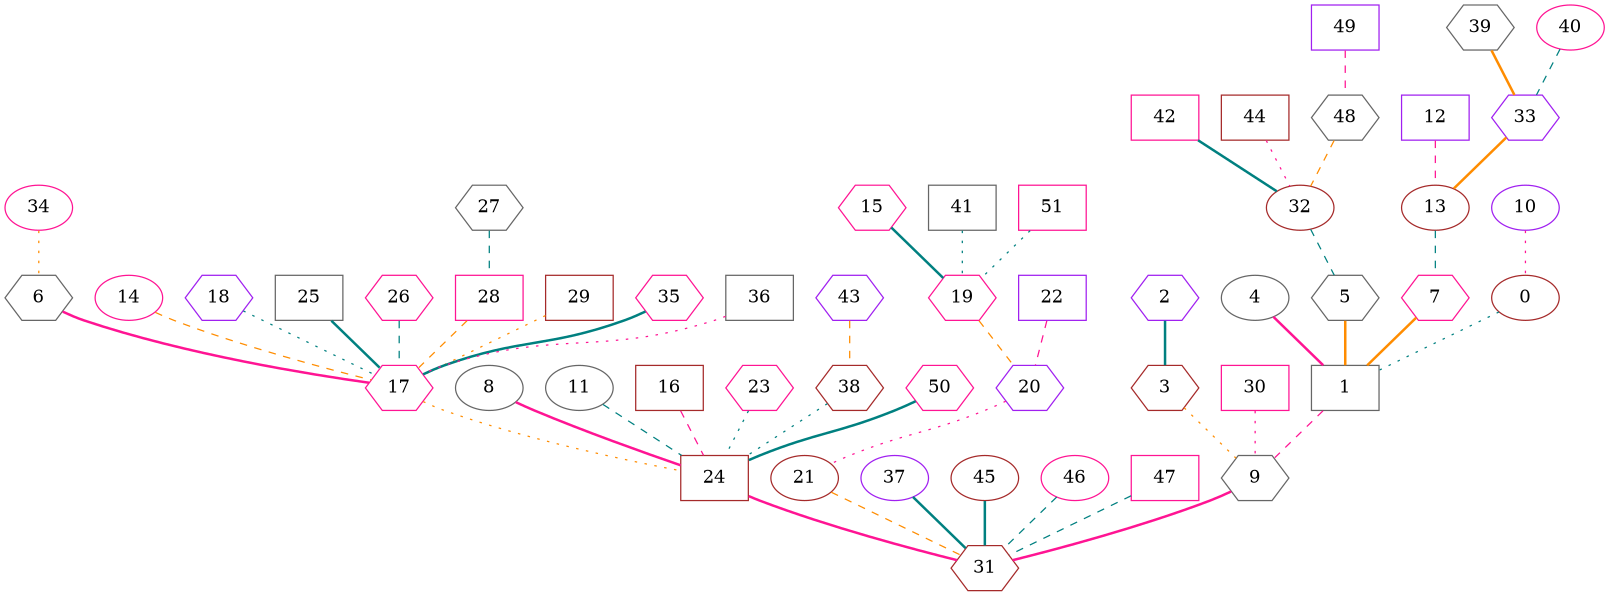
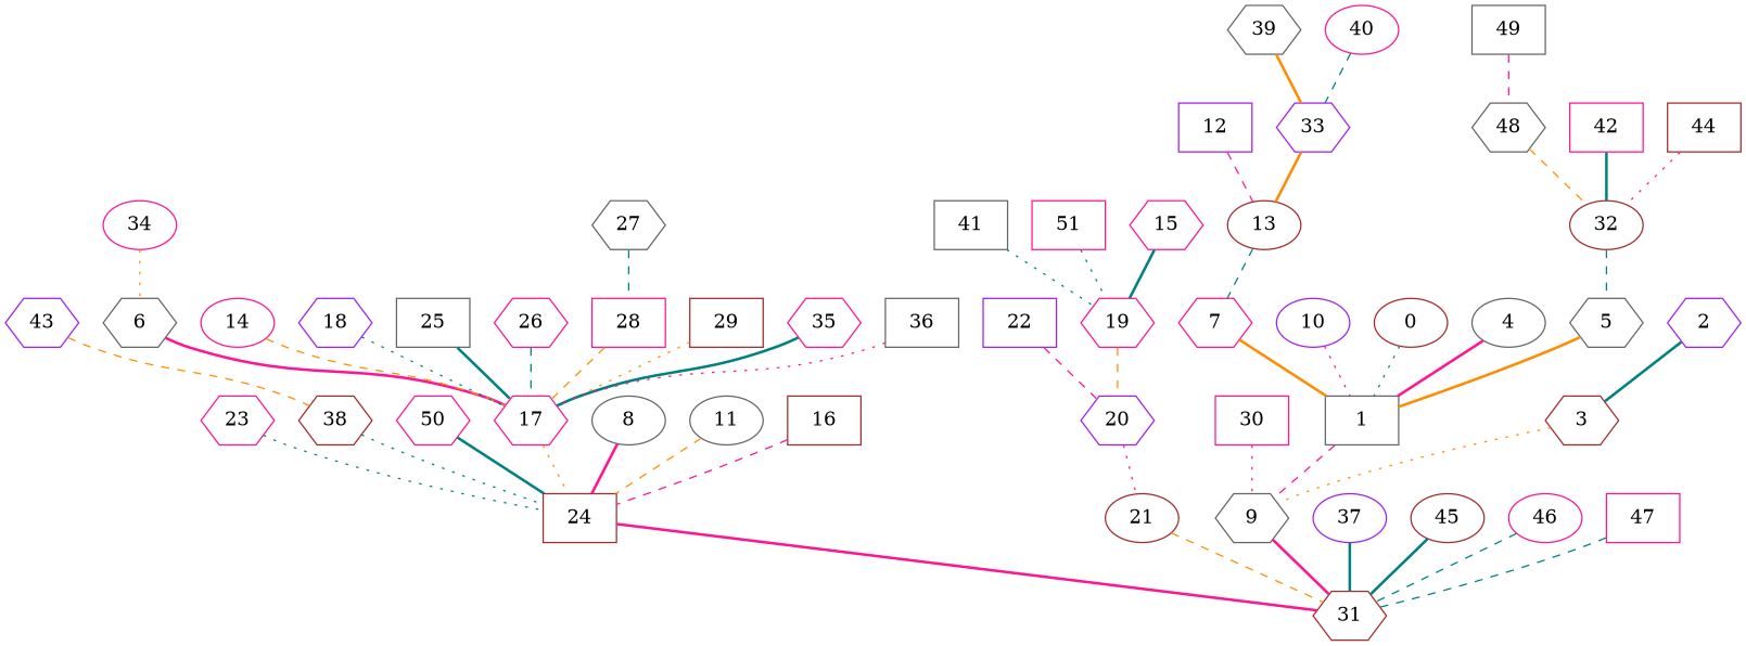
  strict graph {
    node [color=deeppink shape=hexagon]
    edge [color=teal style=dashed]
    0 [color=brown shape=ellipse]
    1 [color=gray40 shape=box]
    9 [color=gray40]
    31 [color=brown]
    2 [color=purple]
    3 [color=brown]
    4 [color=gray40 shape=ellipse]
    5 [color=gray40]
    6 [color=gray40]
    17
    24 [color=brown shape=box]
    7
    8 [color=gray40 shape=ellipse]
    10 [color=purple shape=ellipse]
    11 [color=gray40 shape=ellipse]
    12 [color=purple shape=box]
    13 [color=brown shape=ellipse]
    14 [shape=ellipse]
    15
    19
    20 [color=purple]
    21 [color=brown shape=ellipse]
    16 [color=brown shape=box]
    18 [color=purple]
    22 [color=purple shape=box]
    23
    25 [color=gray40 shape=box]
    26
    27 [color=gray40]
    28 [shape=box]
    29 [color=brown shape=box]
    30 [shape=box]
    32 [color=brown shape=ellipse]
    33 [color=purple]
    34 [shape=ellipse]
    35
    36 [color=gray40 shape=box]
    37 [color=purple shape=ellipse]
    38 [color=brown]
    39 [color=gray40]
    40 [shape=ellipse]
    41 [color=gray40 shape=box]
    42 [shape=box]
    43 [color=purple]
    44 [color=brown shape=box]
    45 [color=brown shape=ellipse]
    46 [shape=ellipse]
    47 [shape=box]
    48 [color=gray40]
-   49 [color=purple shape=box]
+   49 [color=gray40 shape=box]
    50
    51 [shape=box]
    0 -- 1 [style=dotted]
    1 -- 9 [color=deeppink]
    9 -- 31 [color=deeppink style=bold]
    2 -- 3 [style=bold]
    3 -- 9 [color=darkorange style=dotted]
    4 -- 1 [color=deeppink style=bold]
    5 -- 1 [color=darkorange style=bold]
    6 -- 17 [color=deeppink style=bold]
    17 -- 24 [color=darkorange style=dotted]
    24 -- 31 [color=deeppink style=bold]
    7 -- 1 [color=darkorange style=bold]
    8 -- 24 [color=deeppink style=bold]
-   10 -- 0 [color=deeppink style=dotted]
-   11 -- 24
+   10 -- 1 [color=deeppink style=dotted]
+   11 -- 24 [color=darkorange]
    12 -- 13 [color=deeppink]
    13 -- 7
    14 -- 17 [color=darkorange]
    15 -- 19 [style=bold]
    19 -- 20 [color=darkorange]
    20 -- 21 [color=deeppink style=dotted]
    21 -- 31 [color=darkorange]
    16 -- 24 [color=deeppink]
    18 -- 17 [style=dotted]
    22 -- 20 [color=deeppink]
    23 -- 24 [style=dotted]
    25 -- 17 [style=bold]
    26 -- 17
    27 -- 28
    28 -- 17 [color=darkorange]
    29 -- 17 [color=darkorange style=dotted]
    30 -- 9 [color=deeppink style=dotted]
    32 -- 5
    33 -- 13 [color=darkorange style=bold]
    34 -- 6 [color=darkorange style=dotted]
    35 -- 17 [style=bold]
    36 -- 17 [color=deeppink style=dotted]
    37 -- 31 [style=bold]
    38 -- 24 [style=dotted]
    39 -- 33 [color=darkorange style=bold]
    40 -- 33
    41 -- 19 [style=dotted]
    42 -- 32 [style=bold]
    43 -- 38 [color=darkorange]
    44 -- 32 [color=deeppink style=dotted]
    45 -- 31 [style=bold]
    46 -- 31
    47 -- 31
    48 -- 32 [color=darkorange]
    49 -- 48 [color=deeppink]
    50 -- 24 [style=bold]
    51 -- 19 [style=dotted]
  }
